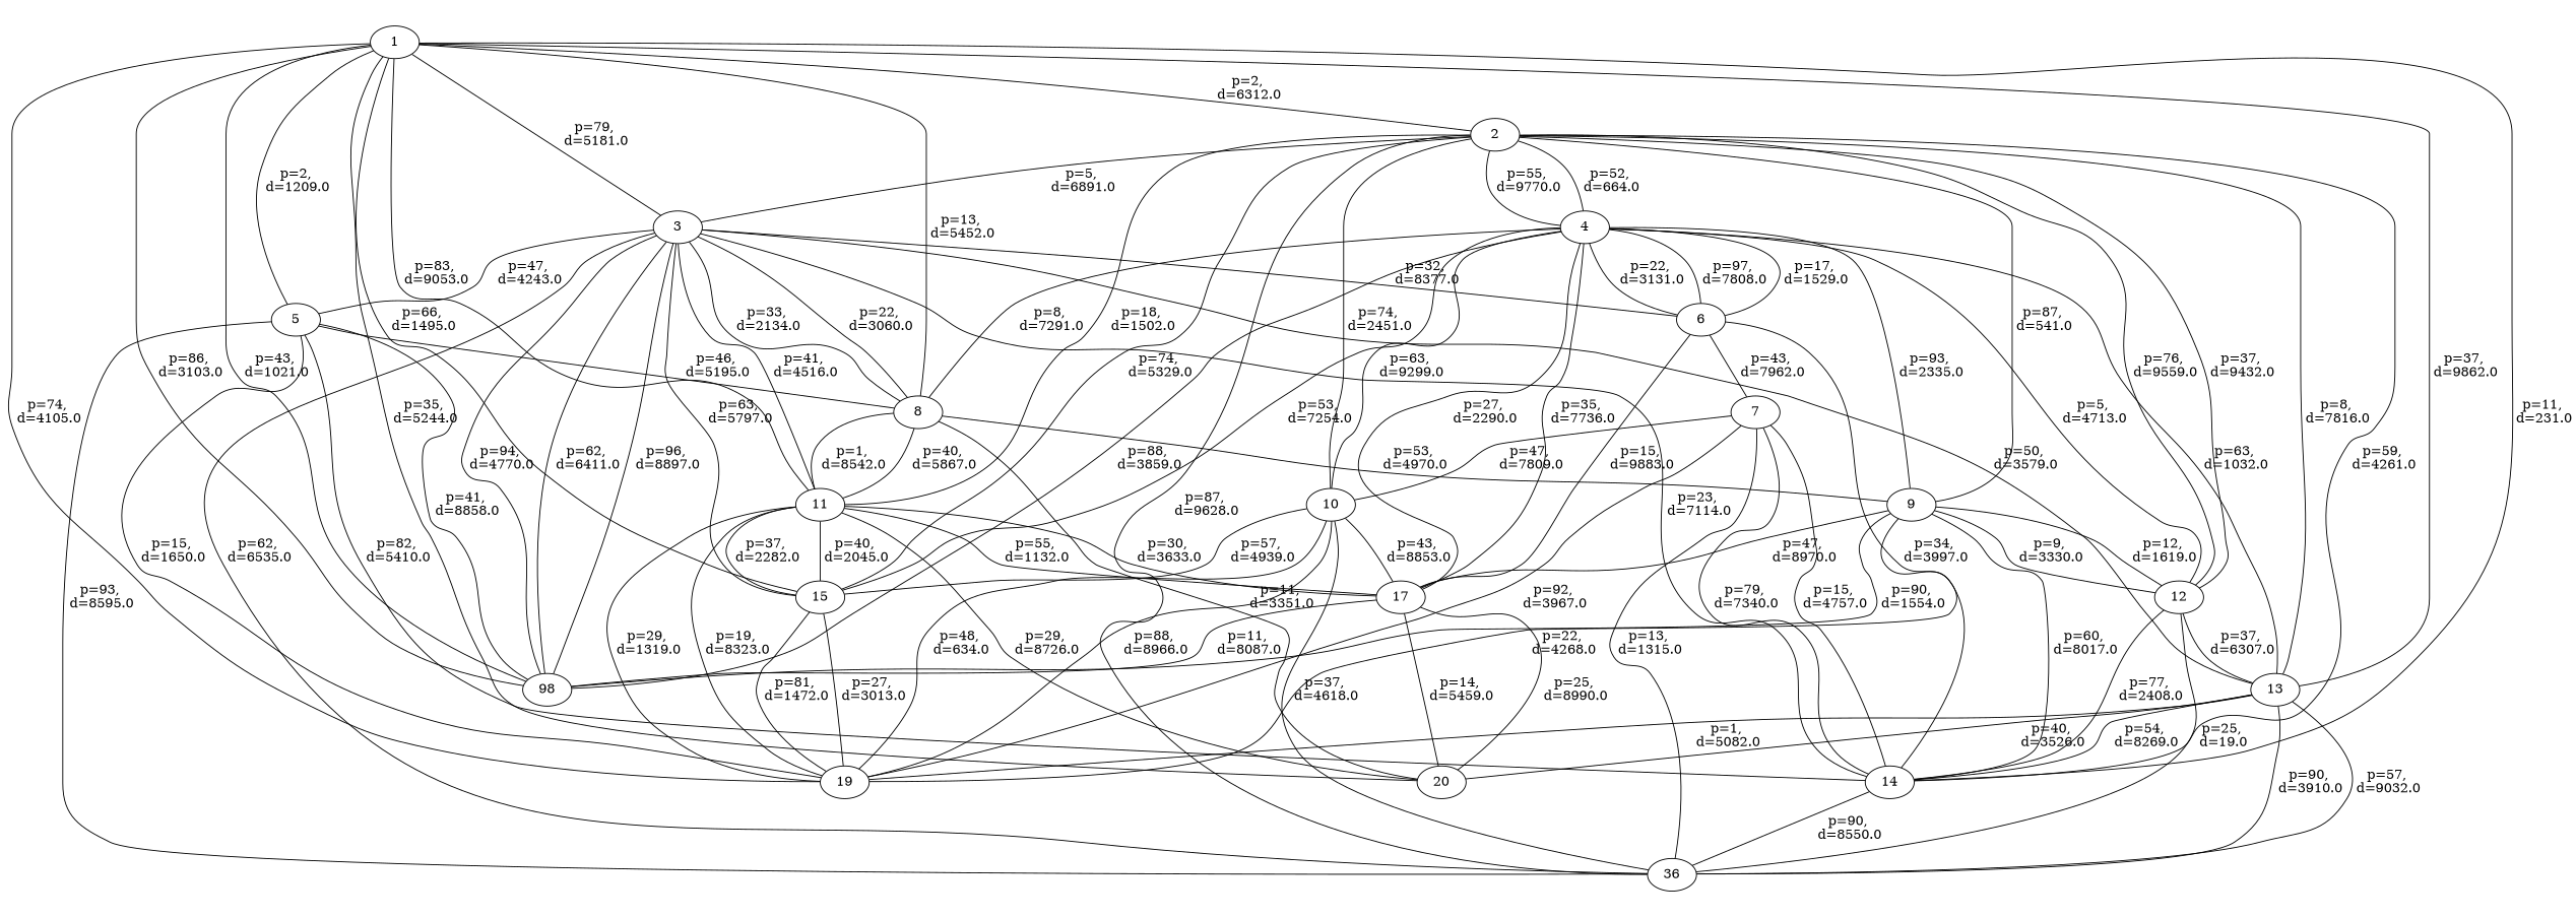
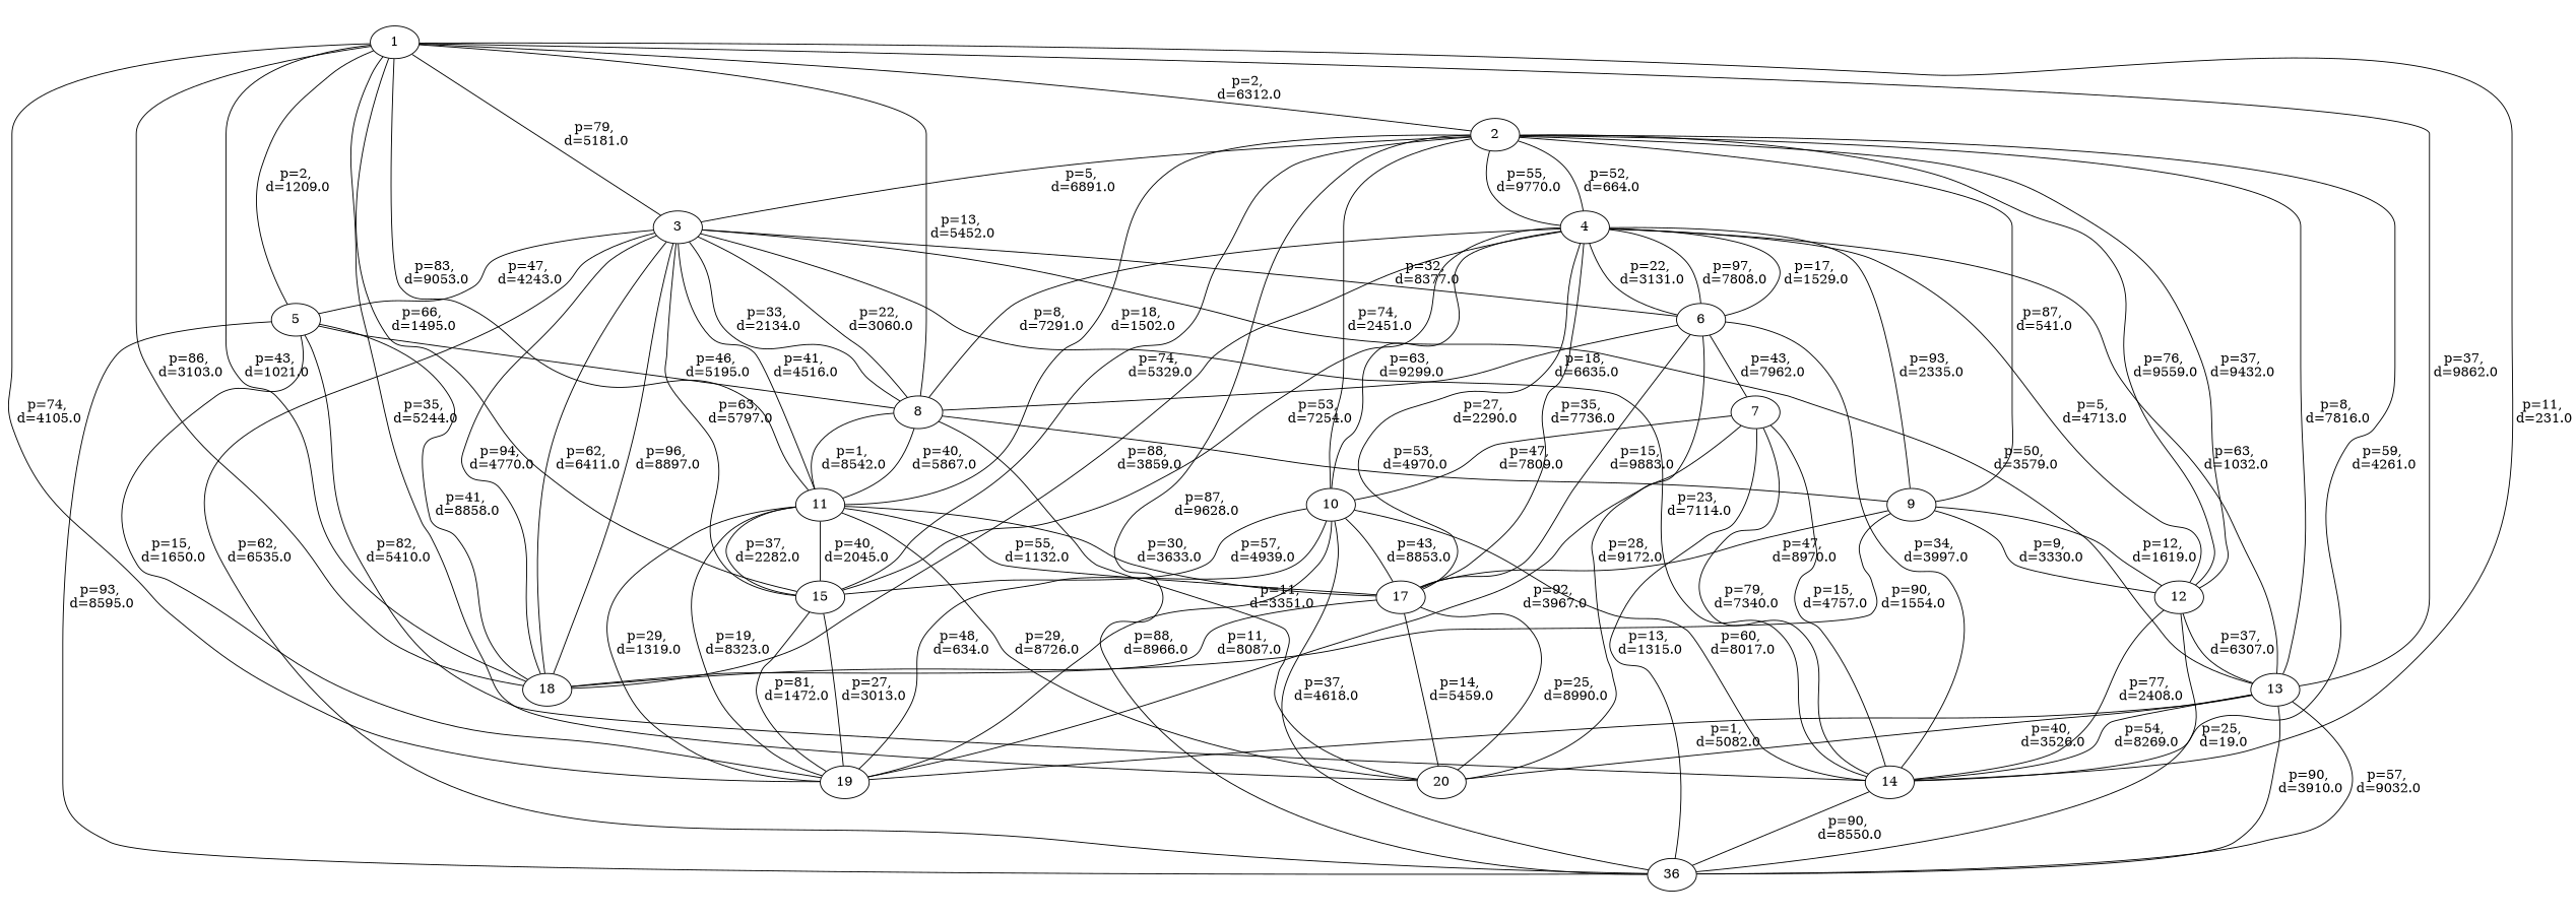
  graph {
    n1 [label=1]
    n2 [label=2]
    n3 [label=19]
    n4 [label=13]
    n5 [label=5]
    n6 [label=3]
    n7 [label=11]
-   n8 [label=98]
+   n8 [label=18]
    n9 [label=14]
    n10 [label=15]
    n11 [label=20]
    n12 [label=8]
    n13 [label=4]
    n14 [label=12]
    n15 [label=36]
    n16 [label=9]
    n17 [label=10]
    n18 [label=6]
    n19 [label=17]
    n20 [label=7]
    n1 -- n2 [label="p=2,\n d=6312.0"]
    n1 -- n3 [label="p=74,\n d=4105.0"]
    n1 -- n4 [label="p=37,\n d=9862.0"]
    n1 -- n5 [label="p=2,\n d=1209.0"]
    n1 -- n6 [label="p=79,\n d=5181.0"]
    n1 -- n7 [label="p=83,\n d=9053.0"]
    n1 -- n8 [label="p=43,\n d=1021.0"]
    n1 -- n8 [label="p=86,\n d=3103.0"]
    n1 -- n9 [label="p=11,\n d=231.0"]
    n1 -- n10 [label="p=66,\n d=1495.0"]
    n1 -- n11 [label="p=35,\n d=5244.0"]
    n1 -- n12 [label="p=13,\n d=5452.0"]
    n2 -- n4 [label="p=8,\n d=7816.0"]
    n2 -- n6 [label="p=5,\n d=6891.0"]
    n2 -- n7 [label="p=18,\n d=1502.0"]
    n2 -- n9 [label="p=59,\n d=4261.0"]
    n2 -- n10 [label="p=74,\n d=5329.0"]
    n2 -- n13 [label="p=52,\n d=664.0"]
    n2 -- n13 [label="p=55,\n d=9770.0"]
    n2 -- n14 [label="p=76,\n d=9559.0"]
    n2 -- n14 [label="p=37,\n d=9432.0"]
    n2 -- n15 [label="p=87,\n d=9628.0"]
    n2 -- n16 [label="p=87,\n d=541.0"]
    n2 -- n17 [label="p=74,\n d=2451.0"]
    n4 -- n3 [label="p=1,\n d=5082.0"]
    n4 -- n9 [label="p=54,\n d=8269.0"]
    n4 -- n11 [label="p=40,\n d=3526.0"]
    n4 -- n15 [label="p=90,\n d=3910.0"]
    n4 -- n15 [label="p=57,\n d=9032.0"]
    n5 -- n3 [label="p=15,\n d=1650.0"]
    n5 -- n8 [label="p=41,\n d=8858.0"]
    n5 -- n9 [label="p=82,\n d=5410.0"]
    n5 -- n12 [label="p=46,\n d=5195.0"]
    n5 -- n15 [label="p=93,\n d=8595.0"]
    n6 -- n4 [label="p=50,\n d=3579.0"]
    n6 -- n5 [label="p=47,\n d=4243.0"]
    n6 -- n7 [label="p=41,\n d=4516.0"]
    n6 -- n8 [label="p=96,\n d=8897.0"]
    n6 -- n8 [label="p=94,\n d=4770.0"]
    n6 -- n8 [label="p=62,\n d=6411.0"]
    n6 -- n9 [label="p=23,\n d=7114.0"]
    n6 -- n10 [label="p=63,\n d=5797.0"]
    n6 -- n12 [label="p=22,\n d=3060.0"]
    n6 -- n12 [label="p=33,\n d=2134.0"]
    n6 -- n15 [label="p=62,\n d=6535.0"]
    n6 -- n18 [label="p=32,\n d=8377.0"]
    n7 -- n3 [label="p=29,\n d=1319.0"]
    n7 -- n3 [label="p=19,\n d=8323.0"]
    n7 -- n10 [label="p=37,\n d=2282.0"]
    n7 -- n10 [label="p=40,\n d=2045.0"]
    n7 -- n11 [label="p=29,\n d=8726.0"]
    n7 -- n19 [label="p=30,\n d=3633.0"]
    n7 -- n19 [label="p=55,\n d=1132.0"]
    n9 -- n15 [label="p=90,\n d=8550.0"]
    n10 -- n3 [label="p=27,\n d=3013.0"]
    n10 -- n3 [label="p=81,\n d=1472.0"]
    n12 -- n7 [label="p=40,\n d=5867.0"]
    n12 -- n7 [label="p=1,\n d=8542.0"]
    n12 -- n11 [label="p=11,\n d=3351.0"]
    n12 -- n16 [label="p=53,\n d=4970.0"]
    n13 -- n4 [label="p=63,\n d=1032.0"]
    n13 -- n8 [label="p=88,\n d=3859.0"]
    n13 -- n10 [label="p=53,\n d=7254.0"]
    n13 -- n12 [label="p=8,\n d=7291.0"]
    n13 -- n14 [label="p=5,\n d=4713.0"]
    n13 -- n16 [label="p=93,\n d=2335.0"]
    n13 -- n17 [label="p=63,\n d=9299.0"]
    n13 -- n18 [label="p=17,\n d=1529.0"]
    n13 -- n18 [label="p=22,\n d=3131.0"]
    n13 -- n18 [label="p=97,\n d=7808.0"]
    n13 -- n19 [label="p=27,\n d=2290.0"]
    n13 -- n19 [label="p=35,\n d=7736.0"]
    n14 -- n4 [label="p=37,\n d=6307.0"]
    n14 -- n9 [label="p=77,\n d=2408.0"]
    n14 -- n15 [label="p=25,\n d=19.0"]
-   n16 -- n3 [label="p=22,\n d=4268.0"]
    n16 -- n8 [label="p=90,\n d=1554.0"]
    n16 -- n14 [label="p=12,\n d=1619.0"]
    n16 -- n14 [label="p=9,\n d=3330.0"]
    n16 -- n19 [label="p=47,\n d=8970.0"]
    n17 -- n3 [label="p=88,\n d=8966.0"]
    n17 -- n3 [label="p=48,\n d=634.0"]
-   n16 -- n9 [label="p=60,\n d=8017.0"]
+   n17 -- n9 [label="p=60,\n d=8017.0"]
    n17 -- n10 [label="p=57,\n d=4939.0"]
    n17 -- n15 [label="p=37,\n d=4618.0"]
    n17 -- n19 [label="p=43,\n d=8853.0"]
    n18 -- n9 [label="p=34,\n d=3997.0"]
+   n18 -- n11 [label="p=28,\n d=9172.0"]
+   n18 -- n12 [label="p=18,\n d=6635.0"]
    n18 -- n19 [label="p=15,\n d=9883.0"]
    n18 -- n20 [label="p=43,\n d=7962.0"]
    n19 -- n8 [label="p=11,\n d=8087.0"]
    n19 -- n11 [label="p=25,\n d=8990.0"]
    n19 -- n11 [label="p=14,\n d=5459.0"]
    n20 -- n3 [label="p=92,\n d=3967.0"]
    n20 -- n9 [label="p=79,\n d=7340.0"]
    n20 -- n9 [label="p=15,\n d=4757.0"]
    n20 -- n15 [label="p=13,\n d=1315.0"]
    n20 -- n17 [label="p=47,\n d=7809.0"]
  }
